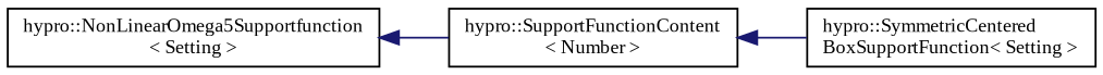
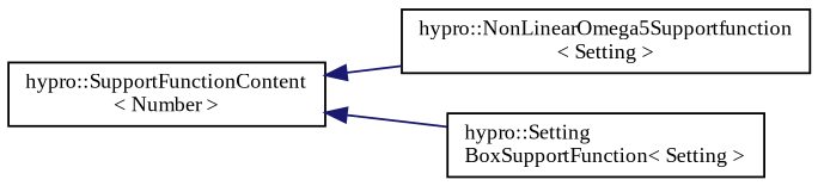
  digraph {
    fontname="Liberation Serif"
    rankdir=LR
    node [color=black fillcolor=white fontname="Liberation Serif" fontsize=10 shape=record style=filled]
    edge [color=midnightblue dir=back fontname="Liberation Serif" fontsize=10 labelfontname=Helvetica labelfontsize=10 style=solid]
    n1 [height=0.2 label="hypro::SupportFunctionContent\l\< Number \>" width=0.4]
    n2 [height=0.2 label="hypro::NonLinearOmega5Supportfunction\l\< Setting \>" width=0.4]
-   n3 [height=0.2 label="hypro::SymmetricCentered\lBoxSupportFunction\< Setting \>" width=0.4]
-   n2 -> n1
+   n3 [height=0.2 label="hypro::Setting\lBoxSupportFunction\< Setting \>" width=0.4]
+   n1 -> n2
    n1 -> n3
  }
